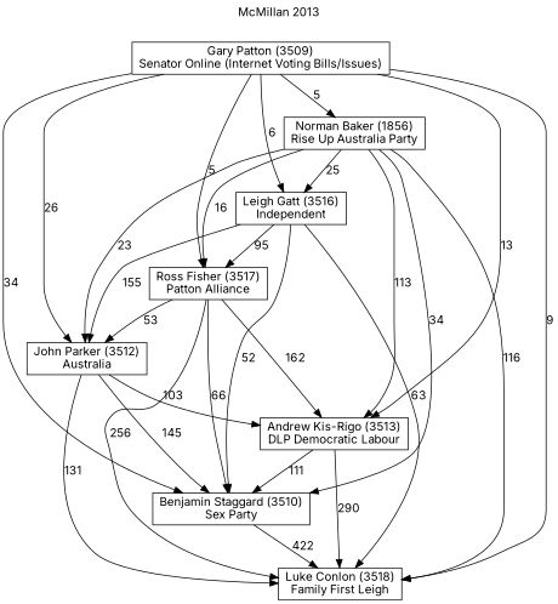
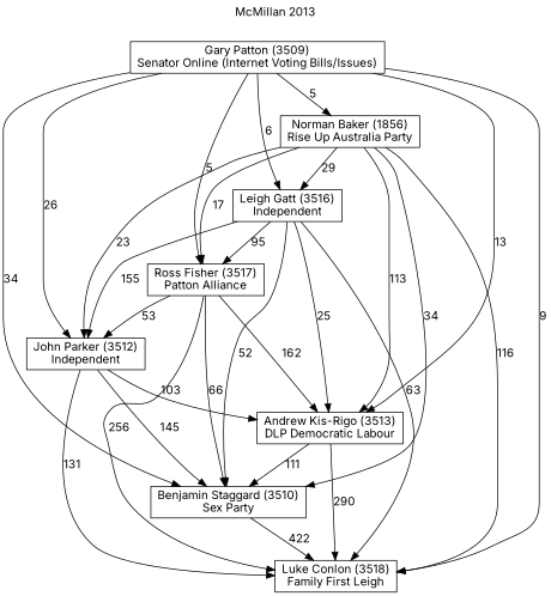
  digraph {
    fontname=Inter
    label="McMillan 2013"
    labelloc=t
    mclimit=10
    node [fontname=Inter shape=box]
    edge [fontname=Inter]
    n1 [label="Luke Conlon (3518)\nFamily First Leigh"]
    n2 [label="Benjamin Staggard (3510)\nSex Party"]
    n3 [label="Andrew Kis-Rigo (3513)\nDLP Democratic Labour"]
-   n4 [label="John Parker (3512)\nAustralia"]
+   n4 [label="John Parker (3512)\nIndependent"]
    n5 [label="Ross Fisher (3517)\nPatton Alliance"]
    n6 [label="Leigh Gatt (3516)\nIndependent"]
    n7 [label="Norman Baker (1856)\nRise Up Australia Party"]
    n8 [label="Gary Patton (3509)\nSenator Online (Internet Voting Bills/Issues)"]
    n2 -> n1 [label=422]
    n3 -> n1 [label=290]
    n3 -> n2 [label=111]
    n4 -> n1 [label=131]
    n4 -> n2 [label=145]
    n4 -> n3 [label=103]
    n5 -> n1 [label=256]
    n5 -> n2 [label=66]
    n5 -> n3 [label=162]
    n5 -> n4 [label=53]
    n6 -> n1 [label=63]
    n6 -> n2 [label=52]
+   n6 -> n3 [label=25]
    n6 -> n4 [label=155]
    n6 -> n5 [label=95]
    n7 -> n1 [label=116]
    n7 -> n2 [label=34]
    n7 -> n3 [label=113]
    n7 -> n4 [label=23]
-   n7 -> n5 [label=16]
-   n7 -> n6 [label=25]
+   n7 -> n5 [label=17]
+   n7 -> n6 [label=29]
    n8 -> n1 [label=9]
    n8 -> n2 [label=34]
    n8 -> n3 [label=13]
    n8 -> n4 [label=26]
    n8 -> n5 [label=5]
    n8 -> n6 [label=6]
    n8 -> n7 [label=5]
  }
